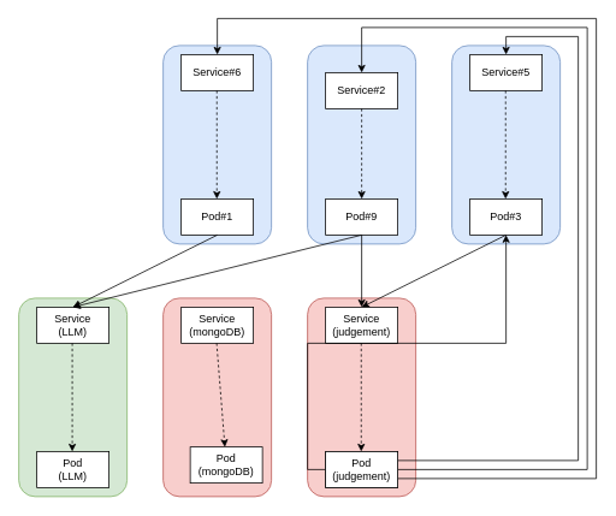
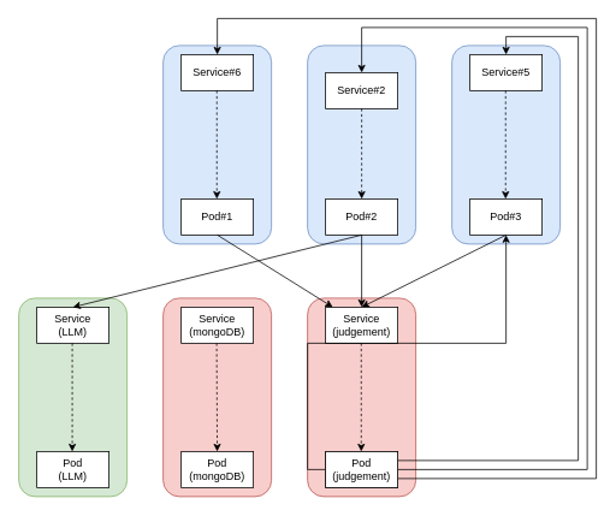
  <mxCell id="0" />
  <mxCell id="1" parent="0" />
  <mxCell id="2" value="" style="rounded=1;whiteSpace=wrap;html=1;fillColor=#dae8fc;strokeColor=#6c8ebf;" vertex="1" parent="1"><mxGeometry x="340" y="50" width="120" height="220" as="geometry" /></mxCell>
  <mxCell id="3" value="" style="rounded=1;whiteSpace=wrap;html=1;fillColor=#dae8fc;strokeColor=#6c8ebf;" vertex="1" parent="1"><mxGeometry x="500" y="50" width="120" height="220" as="geometry" /></mxCell>
  <mxCell id="4" value="" style="rounded=1;whiteSpace=wrap;html=1;fillColor=#f8cecc;strokeColor=#b85450;" vertex="1" parent="1"><mxGeometry x="340" y="330" width="120" height="220" as="geometry" /></mxCell>
  <mxCell id="5" value="" style="rounded=1;whiteSpace=wrap;html=1;fillColor=#f8cecc;strokeColor=#b85450;" vertex="1" parent="1"><mxGeometry x="180" y="330" width="120" height="220" as="geometry" /></mxCell>
  <mxCell id="6" value="" style="rounded=1;whiteSpace=wrap;html=1;fillColor=#d5e8d4;strokeColor=#82b366;" vertex="1" parent="1"><mxGeometry x="20" y="330" width="120" height="220" as="geometry" /></mxCell>
  <mxCell id="7" value="" style="rounded=1;whiteSpace=wrap;html=1;fillColor=#dae8fc;strokeColor=#6c8ebf;" vertex="1" parent="1"><mxGeometry x="180" y="50" width="120" height="220" as="geometry" /></mxCell>
  <mxCell id="8" value="Pod#1" style="rounded=0;whiteSpace=wrap;html=1;" vertex="1" parent="1"><mxGeometry x="200" y="220" width="80" height="40" as="geometry" /></mxCell>
- <mxCell id="9" value="Pod#9" style="rounded=0;whiteSpace=wrap;html=1;" vertex="1" parent="1"><mxGeometry x="360" y="220" width="80" height="40" as="geometry" /></mxCell>
+ <mxCell id="9" value="Pod#2" style="rounded=0;whiteSpace=wrap;html=1;" vertex="1" parent="1"><mxGeometry x="360" y="220" width="80" height="40" as="geometry" /></mxCell>
  <mxCell id="10" value="Pod#3" style="rounded=0;whiteSpace=wrap;html=1;" vertex="1" parent="1"><mxGeometry x="520" y="220" width="80" height="40" as="geometry" /></mxCell>
  <mxCell id="11" value="Service#6" style="rounded=0;whiteSpace=wrap;html=1;" vertex="1" parent="1"><mxGeometry x="200" y="60" width="80" height="40" as="geometry" /></mxCell>
  <mxCell id="12" value="Service#2" style="rounded=0;whiteSpace=wrap;html=1;" vertex="1" parent="1"><mxGeometry x="360" y="80" width="80" height="40" as="geometry" /></mxCell>
  <mxCell id="13" value="Service#5" style="rounded=0;whiteSpace=wrap;html=1;" vertex="1" parent="1"><mxGeometry x="520" y="60" width="80" height="40" as="geometry" /></mxCell>
  <mxCell id="14" value="" style="endArrow=classic;html=1;rounded=0;exitX=0.5;exitY=1;exitDx=0;exitDy=0;entryX=0.5;entryY=0;entryDx=0;entryDy=0;dashed=1;" edge="1" parent="1" source="12" target="9"><mxGeometry width="50" height="50" relative="1" as="geometry"><mxPoint x="360" y="240" as="sourcePoint" /><mxPoint x="520" y="120" as="targetPoint" /></mxGeometry></mxCell>
  <mxCell id="15" value="" style="endArrow=classic;html=1;rounded=0;exitX=0.5;exitY=0;exitDx=0;exitDy=0;" edge="1" parent="1" target="19"><mxGeometry width="50" height="50" relative="1" as="geometry"><mxPoint x="400" y="260" as="sourcePoint" /><mxPoint x="560" y="140" as="targetPoint" /></mxGeometry></mxCell>
  <mxCell id="16" value="" style="endArrow=classic;html=1;rounded=0;entryX=0.5;entryY=1;entryDx=0;entryDy=0;exitX=0.5;exitY=1;exitDx=0;exitDy=0;" edge="1" parent="1" source="10"><mxGeometry width="50" height="50" relative="1" as="geometry"><mxPoint x="720" y="460" as="sourcePoint" /><mxPoint x="400" y="340" as="targetPoint" /></mxGeometry></mxCell>
  <mxCell id="17" value="" style="endArrow=classic;html=1;rounded=0;exitX=0.5;exitY=1;exitDx=0;exitDy=0;entryX=0.5;entryY=0;entryDx=0;entryDy=0;dashed=1;" edge="1" parent="1"><mxGeometry width="50" height="50" relative="1" as="geometry"><mxPoint x="559.5" y="100" as="sourcePoint" /><mxPoint x="559.5" y="220" as="targetPoint" /></mxGeometry></mxCell>
  <mxCell id="18" value="" style="endArrow=classic;html=1;rounded=0;exitX=0.5;exitY=1;exitDx=0;exitDy=0;entryX=0.5;entryY=0;entryDx=0;entryDy=0;dashed=1;" edge="1" parent="1"><mxGeometry width="50" height="50" relative="1" as="geometry"><mxPoint x="239.5" y="100" as="sourcePoint" /><mxPoint x="239.5" y="220" as="targetPoint" /></mxGeometry></mxCell>
  <mxCell id="19" value="Service&lt;div&gt;(judgement)&lt;/div&gt;" style="rounded=0;whiteSpace=wrap;html=1;" vertex="1" parent="1"><mxGeometry x="360" y="340" width="80" height="40" as="geometry" /></mxCell>
  <mxCell id="20" style="edgeStyle=orthogonalEdgeStyle;rounded=0;orthogonalLoop=1;jettySize=auto;html=1;exitX=1;exitY=0.25;exitDx=0;exitDy=0;entryX=0.5;entryY=0;entryDx=0;entryDy=0;" edge="1" parent="1" source="22" target="13"><mxGeometry relative="1" as="geometry"><mxPoint x="640" y="80" as="targetPoint" /><Array as="points"><mxPoint x="640" y="510" /><mxPoint x="640" y="40" /><mxPoint x="560" y="40" /></Array></mxGeometry></mxCell>
  <mxCell id="21" style="edgeStyle=orthogonalEdgeStyle;rounded=0;orthogonalLoop=1;jettySize=auto;html=1;exitX=1;exitY=0.75;exitDx=0;exitDy=0;entryX=0.5;entryY=0;entryDx=0;entryDy=0;" edge="1" parent="1" source="22" target="11"><mxGeometry relative="1" as="geometry"><mxPoint x="250" y="50" as="targetPoint" /><Array as="points"><mxPoint x="660" y="530" /><mxPoint x="660" y="20" /><mxPoint x="240" y="20" /></Array></mxGeometry></mxCell>
  <mxCell id="22" value="Pod&lt;div&gt;(LLM)&lt;/div&gt;" style="rounded=0;whiteSpace=wrap;html=1;" vertex="1" parent="1"><mxGeometry x="360" y="500" width="80" height="40" as="geometry" /></mxCell>
  <mxCell id="23" value="" style="endArrow=classic;html=1;rounded=0;exitX=0.5;exitY=1;exitDx=0;exitDy=0;entryX=0.5;entryY=0;entryDx=0;entryDy=0;dashed=1;" edge="1" parent="1"><mxGeometry width="50" height="50" relative="1" as="geometry"><mxPoint x="399.5" y="380" as="sourcePoint" /><mxPoint x="399.5" y="500" as="targetPoint" /></mxGeometry></mxCell>
  <mxCell id="24" style="edgeStyle=orthogonalEdgeStyle;rounded=0;orthogonalLoop=1;jettySize=auto;html=1;" edge="1" parent="1" target="12"><mxGeometry relative="1" as="geometry"><mxPoint x="400" y="50" as="targetPoint" /><mxPoint x="440" y="520" as="sourcePoint" /><Array as="points"><mxPoint x="650" y="520" /><mxPoint x="650" y="30" /><mxPoint x="400" y="30" /></Array></mxGeometry></mxCell>
  <mxCell id="25" value="Service&lt;div&gt;(mongoDB)&lt;/div&gt;" style="rounded=0;whiteSpace=wrap;html=1;" vertex="1" parent="1"><mxGeometry x="200" y="340" width="80" height="40" as="geometry" /></mxCell>
  <mxCell id="26" style="edgeStyle=orthogonalEdgeStyle;rounded=0;orthogonalLoop=1;jettySize=auto;html=1;exitX=0;exitY=0.5;exitDx=0;exitDy=0;" edge="1" parent="1" source="27" target="10"><mxGeometry relative="1" as="geometry"><mxPoint x="310" y="320" as="targetPoint" /></mxGeometry></mxCell>
  <mxCell id="27" value="Pod&lt;div&gt;(judgement)&lt;/div&gt;" style="rounded=0;whiteSpace=wrap;html=1;" vertex="1" parent="1"><mxGeometry x="360" y="500" width="80" height="40" as="geometry" /></mxCell>
- <mxCell id="28" value="Pod&lt;div&gt;(mongoDB)&lt;/div&gt;" style="rounded=0;whiteSpace=wrap;html=1;" vertex="1" parent="1"><mxGeometry x="210" y="495" width="80" height="40" as="geometry" /></mxCell>
+ <mxCell id="28" value="Pod&lt;div&gt;(mongoDB)&lt;/div&gt;" style="rounded=0;whiteSpace=wrap;html=1;" vertex="1" parent="1"><mxGeometry x="200" y="500" width="80" height="40" as="geometry" /></mxCell>
  <mxCell id="29" value="Service&lt;div&gt;(LLM)&lt;/div&gt;" style="rounded=0;whiteSpace=wrap;html=1;" vertex="1" parent="1"><mxGeometry x="40" y="340" width="80" height="40" as="geometry" /></mxCell>
  <mxCell id="30" value="" style="endArrow=classic;html=1;rounded=0;exitX=0.5;exitY=1;exitDx=0;exitDy=0;entryX=0.5;entryY=0;entryDx=0;entryDy=0;dashed=1;" edge="1" parent="1"><mxGeometry width="50" height="50" relative="1" as="geometry"><mxPoint x="79.29" y="380" as="sourcePoint" /><mxPoint x="79.29" y="500" as="targetPoint" /></mxGeometry></mxCell>
  <mxCell id="31" value="Pod&lt;div&gt;(LLM)&lt;/div&gt;" style="rounded=0;whiteSpace=wrap;html=1;" vertex="1" parent="1"><mxGeometry x="40" y="500" width="80" height="40" as="geometry" /></mxCell>
- <mxCell id="32" value="" style="endArrow=classic;html=1;rounded=0;exitX=0.5;exitY=1;exitDx=0;exitDy=0;entryX=0.5;entryY=0;entryDx=0;entryDy=0;" edge="1" parent="1" source="8" target="29"><mxGeometry width="50" height="50" relative="1" as="geometry"><mxPoint x="270" y="270" as="sourcePoint" /><mxPoint x="430" y="350" as="targetPoint" /></mxGeometry></mxCell>
+ <mxCell id="32" value="" style="endArrow=classic;html=1;rounded=0;exitX=0.5;exitY=1;exitDx=0;exitDy=0;" edge="1" parent="1" source="8" target="19"><mxGeometry width="50" height="50" relative="1" as="geometry"><mxPoint x="270" y="270" as="sourcePoint" /><mxPoint x="430" y="350" as="targetPoint" /></mxGeometry></mxCell>
  <mxCell id="33" value="" style="endArrow=classic;html=1;rounded=0;exitX=0.5;exitY=1;exitDx=0;exitDy=0;entryX=0.5;entryY=0;entryDx=0;entryDy=0;" edge="1" parent="1" source="9" target="29"><mxGeometry width="50" height="50" relative="1" as="geometry"><mxPoint x="310" y="300" as="sourcePoint" /><mxPoint x="150" y="380" as="targetPoint" /></mxGeometry></mxCell>
  <mxCell id="34" value="" style="endArrow=classic;html=1;rounded=0;exitX=0.5;exitY=1;exitDx=0;exitDy=0;dashed=1;" edge="1" parent="1" target="28"><mxGeometry width="50" height="50" relative="1" as="geometry"><mxPoint x="239.29" y="380" as="sourcePoint" /><mxPoint x="239.29" y="500" as="targetPoint" /></mxGeometry></mxCell>
